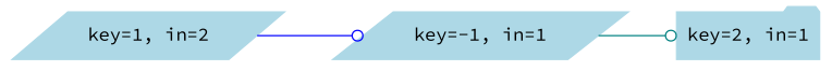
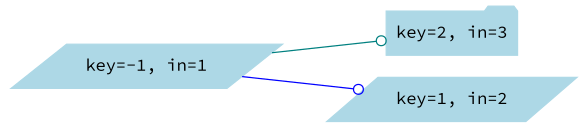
  digraph {
    fontname="Source Code Pro"
    rankdir=LR
    node [color=lightblue fontname="Source Code Pro" shape=parallelogram style=filled]
    edge [arrowhead=odot fontname="Source Code Pro"]
    n1 [label="key=-1, in=1"]
-   n2 [label="key=2, in=1" shape=folder]
+   n2 [label="key=2, in=3" shape=folder]
    n3 [label="key=1, in=2"]
    n1 -> n2 [color=teal]
-   n3 -> n1 [color=blue]
+   n1 -> n3 [color=blue]
  }
